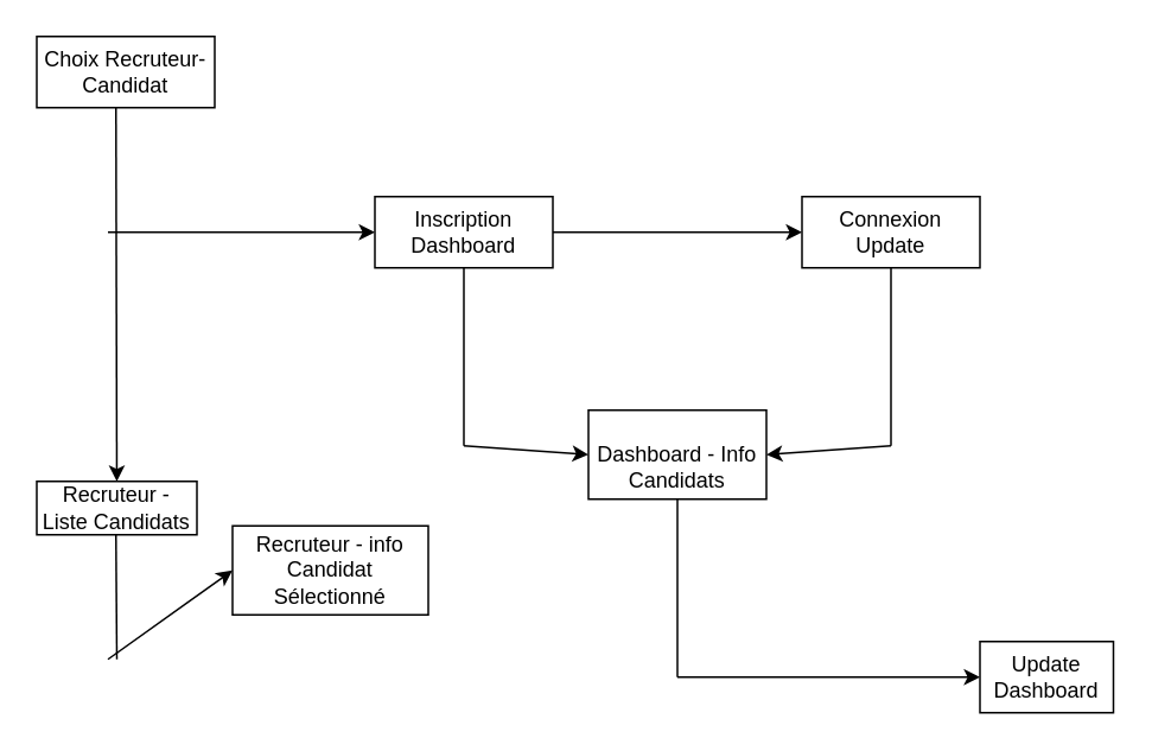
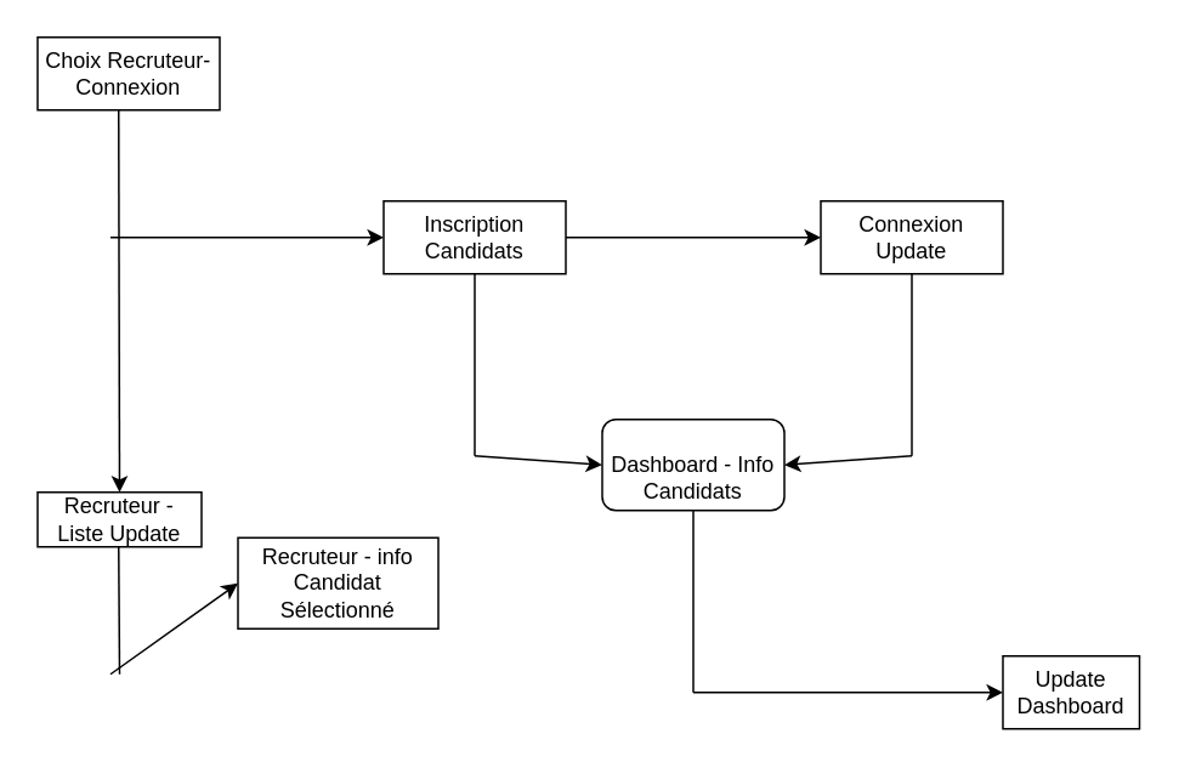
  <mxCell id="0" />
  <mxCell id="1" parent="0" />
- <mxCell id="2" value="Choix Recruteur- Candidat" style="rounded=0;whiteSpace=wrap;html=1;" vertex="1" parent="1"><mxGeometry x="20" y="20" width="100" height="40" as="geometry" /></mxCell>
- <mxCell id="3" value="Recruteur - Liste Candidats" style="rounded=0;whiteSpace=wrap;html=1;" vertex="1" parent="1"><mxGeometry x="20" y="270" width="90" height="30" as="geometry" /></mxCell>
+ <mxCell id="2" value="Choix Recruteur- Connexion" style="rounded=0;whiteSpace=wrap;html=1;" vertex="1" parent="1"><mxGeometry x="20" y="20" width="100" height="40" as="geometry" /></mxCell>
+ <mxCell id="3" value="Recruteur - Liste Update" style="rounded=0;whiteSpace=wrap;html=1;" vertex="1" parent="1"><mxGeometry x="20" y="270" width="90" height="30" as="geometry" /></mxCell>
  <mxCell id="4" value="" style="endArrow=classic;html=1;rounded=0;entryX=0.5;entryY=0;entryDx=0;entryDy=0;" edge="1" parent="1" target="3"><mxGeometry width="50" height="50" relative="1" as="geometry"><mxPoint x="64.5" y="60" as="sourcePoint" /><mxPoint x="64.5" y="150" as="targetPoint" /></mxGeometry></mxCell>
  <mxCell id="5" value="" style="endArrow=none;html=1;rounded=0;" edge="1" parent="1"><mxGeometry width="50" height="50" relative="1" as="geometry"><mxPoint x="64.5" y="300" as="sourcePoint" /><mxPoint x="65" y="370" as="targetPoint" /></mxGeometry></mxCell>
  <mxCell id="6" value="" style="endArrow=classic;html=1;rounded=0;entryX=0;entryY=0.5;entryDx=0;entryDy=0;" edge="1" parent="1" target="7"><mxGeometry width="50" height="50" relative="1" as="geometry"><mxPoint x="60" y="370" as="sourcePoint" /><mxPoint x="150" y="360" as="targetPoint" /></mxGeometry></mxCell>
  <mxCell id="7" value="Recruteur - info Candidat Sélectionné" style="rounded=0;whiteSpace=wrap;html=1;" vertex="1" parent="1"><mxGeometry x="130" y="295" width="110" height="50" as="geometry" /></mxCell>
  <mxCell id="8" value="" style="endArrow=classic;html=1;rounded=0;" edge="1" parent="1"><mxGeometry width="50" height="50" relative="1" as="geometry"><mxPoint x="60" y="130" as="sourcePoint" /><mxPoint x="210" y="130" as="targetPoint" /></mxGeometry></mxCell>
  <mxCell id="9" style="edgeStyle=orthogonalEdgeStyle;rounded=0;orthogonalLoop=1;jettySize=auto;html=1;" edge="1" parent="1" source="10"><mxGeometry relative="1" as="geometry"><mxPoint x="450" y="130" as="targetPoint" /></mxGeometry></mxCell>
- <mxCell id="10" value="Inscription Dashboard" style="rounded=0;whiteSpace=wrap;html=1;" vertex="1" parent="1"><mxGeometry x="210" y="110" width="100" height="40" as="geometry" /></mxCell>
+ <mxCell id="10" value="Inscription Candidats" style="rounded=0;whiteSpace=wrap;html=1;" vertex="1" parent="1"><mxGeometry x="210" y="110" width="100" height="40" as="geometry" /></mxCell>
  <mxCell id="11" value="Connexion Update" style="rounded=0;whiteSpace=wrap;html=1;" vertex="1" parent="1"><mxGeometry x="450" y="110" width="100" height="40" as="geometry" /></mxCell>
  <mxCell id="12" value="" style="endArrow=none;html=1;rounded=0;exitX=0.5;exitY=1;exitDx=0;exitDy=0;" edge="1" parent="1" source="10"><mxGeometry width="50" height="50" relative="1" as="geometry"><mxPoint x="250" y="280" as="sourcePoint" /><mxPoint x="260" y="250" as="targetPoint" /></mxGeometry></mxCell>
  <mxCell id="13" value="" style="endArrow=none;html=1;rounded=0;exitX=0.5;exitY=1;exitDx=0;exitDy=0;" edge="1" parent="1" source="11"><mxGeometry width="50" height="50" relative="1" as="geometry"><mxPoint x="250" y="280" as="sourcePoint" /><mxPoint x="500" y="250" as="targetPoint" /></mxGeometry></mxCell>
- <mxCell id="14" value="&lt;br&gt;Dashboard - Info Candidats" style="rounded=0;whiteSpace=wrap;html=1;" vertex="1" parent="1"><mxGeometry x="330" y="230" width="100" height="50" as="geometry" /></mxCell>
+ <mxCell id="14" value="&lt;br&gt;Dashboard - Info Candidats" style="whiteSpace=wrap;html=1;rounded=1;" vertex="1" parent="1"><mxGeometry x="330" y="230" width="100" height="50" as="geometry" /></mxCell>
  <mxCell id="15" value="" style="endArrow=classic;html=1;rounded=0;entryX=0;entryY=0.5;entryDx=0;entryDy=0;" edge="1" parent="1" target="14"><mxGeometry width="50" height="50" relative="1" as="geometry"><mxPoint x="260" y="250" as="sourcePoint" /><mxPoint x="300" y="230" as="targetPoint" /></mxGeometry></mxCell>
  <mxCell id="16" value="" style="endArrow=classic;html=1;rounded=0;entryX=1;entryY=0.5;entryDx=0;entryDy=0;" edge="1" parent="1" target="14"><mxGeometry width="50" height="50" relative="1" as="geometry"><mxPoint x="500" y="250" as="sourcePoint" /><mxPoint x="300" y="230" as="targetPoint" /></mxGeometry></mxCell>
  <mxCell id="17" value="" style="endArrow=none;html=1;rounded=0;entryX=0.5;entryY=1;entryDx=0;entryDy=0;" edge="1" parent="1" target="14"><mxGeometry width="50" height="50" relative="1" as="geometry"><mxPoint x="380" y="380" as="sourcePoint" /><mxPoint x="300" y="230" as="targetPoint" /></mxGeometry></mxCell>
  <mxCell id="18" value="" style="endArrow=classic;html=1;rounded=0;entryX=0;entryY=0.5;entryDx=0;entryDy=0;" edge="1" parent="1" target="19"><mxGeometry width="50" height="50" relative="1" as="geometry"><mxPoint x="380" y="380" as="sourcePoint" /><mxPoint x="540" y="380" as="targetPoint" /></mxGeometry></mxCell>
  <mxCell id="19" value="Update Dashboard" style="rounded=0;whiteSpace=wrap;html=1;" vertex="1" parent="1"><mxGeometry x="550" y="360" width="75" height="40" as="geometry" /></mxCell>
